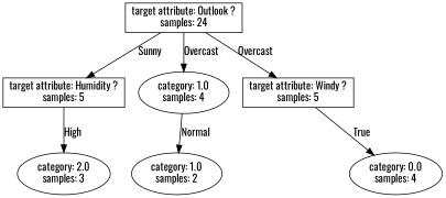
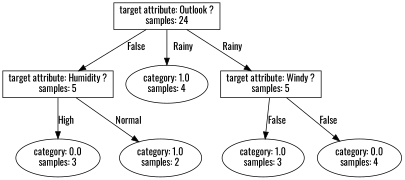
  digraph {
    fontname=Oswald
    node [fontname=Oswald shape=ellipse]
    edge [fontname=Oswald]
    n1 [label="target attribute: Outlook ?\nsamples: 24" shape=box]
    n2 [label="target attribute: Humidity ?\nsamples: 5" shape=box]
    n3 [label="category: 1.0\nsamples: 4"]
    n4 [label="target attribute: Windy ?\nsamples: 5" shape=box]
-   n5 [label="category: 2.0\nsamples: 3"]
+   n5 [label="category: 0.0\nsamples: 3"]
    n6 [label="category: 1.0\nsamples: 2"]
+   n7 [label="category: 1.0\nsamples: 3"]
    n8 [label="category: 0.0\nsamples: 4"]
-   n1 -> n2 [label=Sunny]
-   n1 -> n3 [label=Overcast]
-   n1 -> n4 [label=Overcast]
+   n1 -> n2 [label=False]
+   n1 -> n3 [label=Rainy]
+   n1 -> n4 [label=Rainy]
    n2 -> n5 [label=High]
-   n3 -> n6 [label=Normal]
-   n4 -> n8 [label=True]
+   n2 -> n6 [label=Normal]
+   n4 -> n7 [label=False]
+   n4 -> n8 [label=False]
  }
